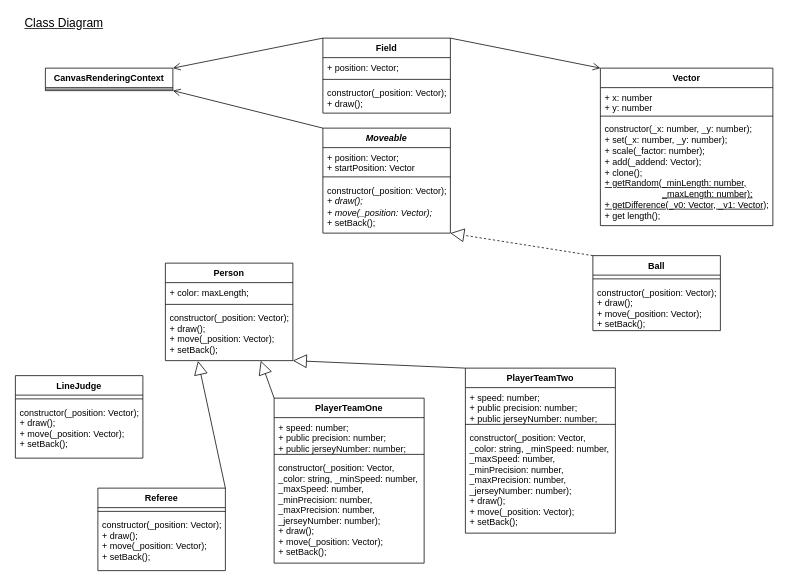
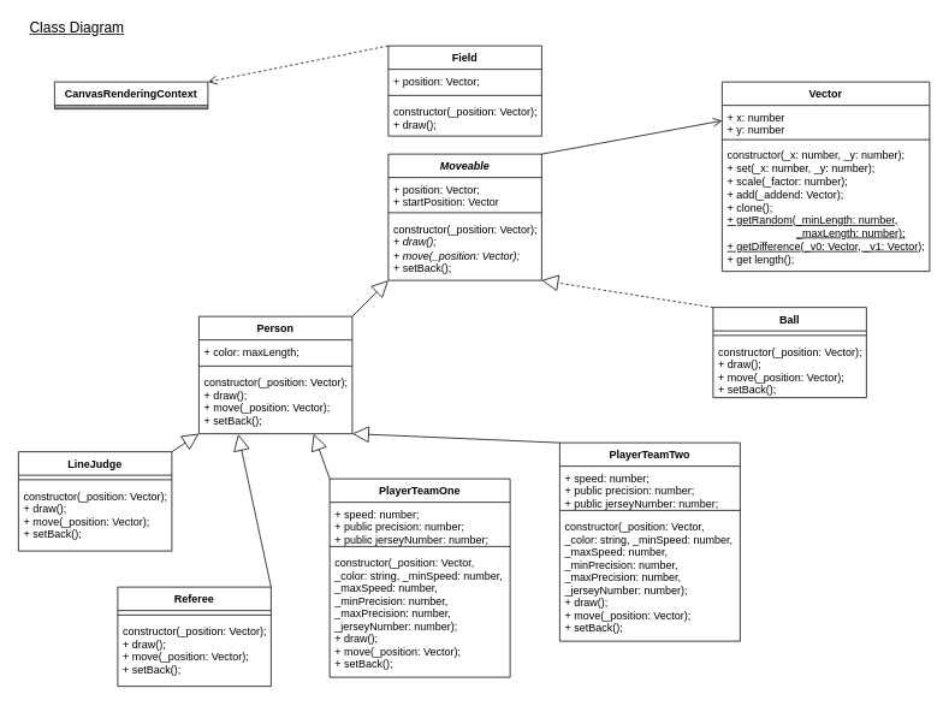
  <mxCell id="0" />
  <mxCell id="1" parent="0" />
  <mxCell id="2" value="Vector" style="swimlane;fontStyle=1;align=center;verticalAlign=top;childLayout=stackLayout;horizontal=1;startSize=26;horizontalStack=0;resizeParent=1;resizeLast=0;collapsible=1;marginBottom=0;rounded=0;shadow=0;strokeWidth=1;" parent="1" vertex="1"><mxGeometry x="800" y="90" width="230" height="210" as="geometry"><mxRectangle x="220" y="120" width="160" height="26" as="alternateBounds" /></mxGeometry></mxCell>
  <mxCell id="3" value="+ x: number&#10;+ y: number" style="text;align=left;verticalAlign=top;spacingLeft=4;spacingRight=4;overflow=hidden;rotatable=0;points=[[0,0.5],[1,0.5]];portConstraint=eastwest;" parent="2" vertex="1"><mxGeometry y="26" width="230" height="34" as="geometry" /></mxCell>
  <mxCell id="4" value="" style="line;html=1;strokeWidth=1;align=left;verticalAlign=middle;spacingTop=-1;spacingLeft=3;spacingRight=3;rotatable=0;labelPosition=right;points=[];portConstraint=eastwest;" parent="2" vertex="1"><mxGeometry y="60" width="230" height="8" as="geometry" /></mxCell>
  <mxCell id="5" value="constructor(_x: number, _y: number);&lt;br&gt;+ set(_x: number, _y: number);&lt;br&gt;+ scale(_factor: number);&lt;br&gt;+ add(_addend: Vector);&lt;br&gt;+ clone();&lt;br&gt;&lt;u&gt;+ getRandom(_minLength: number,&lt;/u&gt;&lt;br&gt;&amp;nbsp; &amp;nbsp; &amp;nbsp; &amp;nbsp; &amp;nbsp; &amp;nbsp; &amp;nbsp; &amp;nbsp; &amp;nbsp; &amp;nbsp; &amp;nbsp; &amp;nbsp;&lt;u&gt;_maxLength: number);&lt;/u&gt;&lt;br&gt;&lt;u&gt;+ getDifference(_v0: Vector, _v1: Vector);&lt;/u&gt;&lt;br&gt;+ get length();" style="text;align=left;verticalAlign=top;spacingLeft=4;spacingRight=4;overflow=hidden;rotatable=0;points=[[0,0.5],[1,0.5]];portConstraint=eastwest;html=1;" parent="2" vertex="1"><mxGeometry y="68" width="230" height="142" as="geometry" /></mxCell>
  <mxCell id="6" value="CanvasRenderingContext" style="swimlane;fontStyle=1;align=center;verticalAlign=top;childLayout=stackLayout;horizontal=1;startSize=26;horizontalStack=0;resizeParent=1;resizeLast=0;collapsible=1;marginBottom=0;rounded=0;shadow=0;strokeWidth=1;" parent="1" vertex="1"><mxGeometry x="60" y="90" width="170" height="30" as="geometry"><mxRectangle x="220" y="120" width="160" height="26" as="alternateBounds" /></mxGeometry></mxCell>
  <mxCell id="7" value="" style="line;html=1;strokeWidth=1;align=left;verticalAlign=middle;spacingTop=-1;spacingLeft=3;spacingRight=3;rotatable=0;labelPosition=right;points=[];portConstraint=eastwest;" parent="6" vertex="1"><mxGeometry y="26" width="170" height="4" as="geometry" /></mxCell>
  <mxCell id="8" value="Person" style="swimlane;fontStyle=1;align=center;verticalAlign=top;childLayout=stackLayout;horizontal=1;startSize=26;horizontalStack=0;resizeParent=1;resizeLast=0;collapsible=1;marginBottom=0;rounded=0;shadow=0;strokeWidth=1;" parent="1" vertex="1"><mxGeometry x="220" y="350" width="170" height="130" as="geometry"><mxRectangle x="220" y="120" width="160" height="26" as="alternateBounds" /></mxGeometry></mxCell>
  <mxCell id="9" value="+ color: maxLength;" style="text;align=left;verticalAlign=top;spacingLeft=4;spacingRight=4;overflow=hidden;rotatable=0;points=[[0,0.5],[1,0.5]];portConstraint=eastwest;" parent="8" vertex="1"><mxGeometry y="26" width="170" height="24" as="geometry" /></mxCell>
  <mxCell id="10" value="" style="line;html=1;strokeWidth=1;align=left;verticalAlign=middle;spacingTop=-1;spacingLeft=3;spacingRight=3;rotatable=0;labelPosition=right;points=[];portConstraint=eastwest;" parent="8" vertex="1"><mxGeometry y="50" width="170" height="10" as="geometry" /></mxCell>
  <mxCell id="11" value="constructor(_position: Vector);&#10;+ draw();&#10;+ move(_position: Vector);&#10;+ setBack();" style="text;align=left;verticalAlign=top;spacingLeft=4;spacingRight=4;overflow=hidden;rotatable=0;points=[[0,0.5],[1,0.5]];portConstraint=eastwest;" parent="8" vertex="1"><mxGeometry y="60" width="170" height="70" as="geometry" /></mxCell>
  <mxCell id="12" value="Ball" style="swimlane;fontStyle=1;align=center;verticalAlign=top;childLayout=stackLayout;horizontal=1;startSize=26;horizontalStack=0;resizeParent=1;resizeLast=0;collapsible=1;marginBottom=0;rounded=0;shadow=0;strokeWidth=1;" parent="1" vertex="1"><mxGeometry x="790" y="340" width="170" height="100" as="geometry"><mxRectangle x="220" y="120" width="160" height="26" as="alternateBounds" /></mxGeometry></mxCell>
  <mxCell id="13" value="" style="line;html=1;strokeWidth=1;align=left;verticalAlign=middle;spacingTop=-1;spacingLeft=3;spacingRight=3;rotatable=0;labelPosition=right;points=[];portConstraint=eastwest;" parent="12" vertex="1"><mxGeometry y="26" width="170" height="10" as="geometry" /></mxCell>
  <mxCell id="14" value="constructor(_position: Vector);&#10;+ draw();&#10;+ move(_position: Vector);&#10;+ setBack();" style="text;align=left;verticalAlign=top;spacingLeft=4;spacingRight=4;overflow=hidden;rotatable=0;points=[[0,0.5],[1,0.5]];portConstraint=eastwest;" parent="12" vertex="1"><mxGeometry y="36" width="170" height="64" as="geometry" /></mxCell>
  <mxCell id="15" value="&lt;font style=&quot;font-size: 16px&quot;&gt;&lt;u&gt;Class Diagram&lt;/u&gt;&lt;/font&gt;" style="text;html=1;strokeColor=none;fillColor=none;align=center;verticalAlign=middle;whiteSpace=wrap;rounded=0;" parent="1" vertex="1"><mxGeometry x="30" y="20" width="110" height="20" as="geometry" /></mxCell>
  <mxCell id="16" value="Moveable" style="swimlane;fontStyle=3;align=center;verticalAlign=top;childLayout=stackLayout;horizontal=1;startSize=26;horizontalStack=0;resizeParent=1;resizeLast=0;collapsible=1;marginBottom=0;rounded=0;shadow=0;strokeWidth=1;" parent="1" vertex="1"><mxGeometry x="430" y="170" width="170" height="140" as="geometry"><mxRectangle x="220" y="120" width="160" height="26" as="alternateBounds" /></mxGeometry></mxCell>
  <mxCell id="17" value="+ position: Vector;&#10;+ startPosition: Vector" style="text;align=left;verticalAlign=top;spacingLeft=4;spacingRight=4;overflow=hidden;rotatable=0;points=[[0,0.5],[1,0.5]];portConstraint=eastwest;" parent="16" vertex="1"><mxGeometry y="26" width="170" height="34" as="geometry" /></mxCell>
  <mxCell id="18" value="" style="line;html=1;strokeWidth=1;align=left;verticalAlign=middle;spacingTop=-1;spacingLeft=3;spacingRight=3;rotatable=0;labelPosition=right;points=[];portConstraint=eastwest;" parent="16" vertex="1"><mxGeometry y="60" width="170" height="10" as="geometry" /></mxCell>
  <mxCell id="19" value="constructor(_position: Vector);&lt;br&gt;&lt;i&gt;+ draw();&lt;/i&gt;&lt;br&gt;&lt;i&gt;+ move(_position: Vector);&lt;/i&gt;&lt;br&gt;+ setBack();" style="text;align=left;verticalAlign=top;spacingLeft=4;spacingRight=4;overflow=hidden;rotatable=0;points=[[0,0.5],[1,0.5]];portConstraint=eastwest;html=1;" parent="16" vertex="1"><mxGeometry y="70" width="170" height="70" as="geometry" /></mxCell>
+ <mxCell id="20" value="" style="endArrow=open;startArrow=none;endFill=0;startFill=0;endSize=8;html=1;verticalAlign=bottom;labelBackgroundColor=none;strokeWidth=1;exitX=1;exitY=0;exitDx=0;exitDy=0;entryX=0;entryY=0.5;entryDx=0;entryDy=0;" parent="1" source="16" target="3" edge="1"><mxGeometry width="160" relative="1" as="geometry"><mxPoint x="570" y="390" as="sourcePoint" /><mxPoint x="780" y="160" as="targetPoint" /></mxGeometry></mxCell>
  <mxCell id="21" value="" style="endArrow=block;endSize=16;endFill=0;html=1;exitX=0;exitY=0;exitDx=0;exitDy=0;entryX=1;entryY=1;entryDx=0;entryDy=0;dashed=1;" parent="1" source="12" target="16" edge="1"><mxGeometry width="160" relative="1" as="geometry"><mxPoint x="130" y="540" as="sourcePoint" /><mxPoint x="610" y="230" as="targetPoint" /></mxGeometry></mxCell>
- <mxCell id="23" value="" style="endArrow=open;startArrow=none;endFill=0;startFill=0;endSize=8;html=1;verticalAlign=bottom;labelBackgroundColor=none;strokeWidth=1;exitX=0;exitY=0;exitDx=0;exitDy=0;entryX=1;entryY=1;entryDx=0;entryDy=0;" parent="1" source="16" target="6" edge="1"><mxGeometry width="160" relative="1" as="geometry"><mxPoint x="590" y="410" as="sourcePoint" /><mxPoint x="750" y="410" as="targetPoint" /></mxGeometry></mxCell>
+ <mxCell id="22" value="" style="endArrow=block;endSize=16;endFill=0;html=1;exitX=1;exitY=0;exitDx=0;exitDy=0;entryX=0;entryY=1;entryDx=0;entryDy=0;" parent="1" source="8" target="16" edge="1"><mxGeometry width="160" relative="1" as="geometry"><mxPoint x="140" y="550" as="sourcePoint" /><mxPoint x="420" y="240" as="targetPoint" /></mxGeometry></mxCell>
  <mxCell id="24" value="Field" style="swimlane;fontStyle=1;align=center;verticalAlign=top;childLayout=stackLayout;horizontal=1;startSize=26;horizontalStack=0;resizeParent=1;resizeLast=0;collapsible=1;marginBottom=0;rounded=0;shadow=0;strokeWidth=1;" vertex="1" parent="1"><mxGeometry x="430" y="50" width="170" height="100" as="geometry"><mxRectangle x="220" y="120" width="160" height="26" as="alternateBounds" /></mxGeometry></mxCell>
  <mxCell id="25" value="+ position: Vector;" style="text;align=left;verticalAlign=top;spacingLeft=4;spacingRight=4;overflow=hidden;rotatable=0;points=[[0,0.5],[1,0.5]];portConstraint=eastwest;" vertex="1" parent="24"><mxGeometry y="26" width="170" height="24" as="geometry" /></mxCell>
  <mxCell id="26" value="" style="line;html=1;strokeWidth=1;align=left;verticalAlign=middle;spacingTop=-1;spacingLeft=3;spacingRight=3;rotatable=0;labelPosition=right;points=[];portConstraint=eastwest;" vertex="1" parent="24"><mxGeometry y="50" width="170" height="10" as="geometry" /></mxCell>
  <mxCell id="27" value="constructor(_position: Vector);&#10;+ draw();" style="text;align=left;verticalAlign=top;spacingLeft=4;spacingRight=4;overflow=hidden;rotatable=0;points=[[0,0.5],[1,0.5]];portConstraint=eastwest;" vertex="1" parent="24"><mxGeometry y="60" width="170" height="40" as="geometry" /></mxCell>
- <mxCell id="28" value="" style="endArrow=open;startArrow=none;endFill=0;startFill=0;endSize=8;html=1;verticalAlign=bottom;labelBackgroundColor=none;strokeWidth=1;exitX=0;exitY=0;exitDx=0;exitDy=0;entryX=1;entryY=0;entryDx=0;entryDy=0;" edge="1" parent="1" source="24" target="6"><mxGeometry width="160" relative="1" as="geometry"><mxPoint x="440" y="180" as="sourcePoint" /><mxPoint x="240" y="130" as="targetPoint" /></mxGeometry></mxCell>
- <mxCell id="29" value="" style="endArrow=open;startArrow=none;endFill=0;startFill=0;endSize=8;html=1;verticalAlign=bottom;labelBackgroundColor=none;strokeWidth=1;exitX=1;exitY=0;exitDx=0;exitDy=0;entryX=0;entryY=0;entryDx=0;entryDy=0;" edge="1" parent="1" source="24" target="2"><mxGeometry width="160" relative="1" as="geometry"><mxPoint x="450" y="190" as="sourcePoint" /><mxPoint x="771.103" y="70" as="targetPoint" /></mxGeometry></mxCell>
+ <mxCell id="28" value="" style="endArrow=open;startArrow=none;endFill=0;startFill=0;endSize=8;html=1;verticalAlign=bottom;labelBackgroundColor=none;strokeWidth=1;exitX=0;exitY=0;exitDx=0;exitDy=0;entryX=1;entryY=0;entryDx=0;entryDy=0;dashed=1;" edge="1" parent="1" source="24" target="6"><mxGeometry width="160" relative="1" as="geometry"><mxPoint x="440" y="180" as="sourcePoint" /><mxPoint x="240" y="130" as="targetPoint" /></mxGeometry></mxCell>
  <mxCell id="30" value="Referee" style="swimlane;fontStyle=1;align=center;verticalAlign=top;childLayout=stackLayout;horizontal=1;startSize=26;horizontalStack=0;resizeParent=1;resizeLast=0;collapsible=1;marginBottom=0;rounded=0;shadow=0;strokeWidth=1;" vertex="1" parent="1"><mxGeometry x="130" y="650" width="170" height="110" as="geometry"><mxRectangle x="220" y="120" width="160" height="26" as="alternateBounds" /></mxGeometry></mxCell>
  <mxCell id="31" value="" style="line;html=1;strokeWidth=1;align=left;verticalAlign=middle;spacingTop=-1;spacingLeft=3;spacingRight=3;rotatable=0;labelPosition=right;points=[];portConstraint=eastwest;" vertex="1" parent="30"><mxGeometry y="26" width="170" height="10" as="geometry" /></mxCell>
  <mxCell id="32" value="constructor(_position: Vector);&#10;+ draw();&#10;+ move(_position: Vector);&#10;+ setBack();" style="text;align=left;verticalAlign=top;spacingLeft=4;spacingRight=4;overflow=hidden;rotatable=0;points=[[0,0.5],[1,0.5]];portConstraint=eastwest;" vertex="1" parent="30"><mxGeometry y="36" width="170" height="70" as="geometry" /></mxCell>
  <mxCell id="33" value="LineJudge" style="swimlane;fontStyle=1;align=center;verticalAlign=top;childLayout=stackLayout;horizontal=1;startSize=26;horizontalStack=0;resizeParent=1;resizeLast=0;collapsible=1;marginBottom=0;rounded=0;shadow=0;strokeWidth=1;" vertex="1" parent="1"><mxGeometry x="20" y="500" width="170" height="110" as="geometry"><mxRectangle x="220" y="120" width="160" height="26" as="alternateBounds" /></mxGeometry></mxCell>
  <mxCell id="34" value="" style="line;html=1;strokeWidth=1;align=left;verticalAlign=middle;spacingTop=-1;spacingLeft=3;spacingRight=3;rotatable=0;labelPosition=right;points=[];portConstraint=eastwest;" vertex="1" parent="33"><mxGeometry y="26" width="170" height="10" as="geometry" /></mxCell>
  <mxCell id="35" value="constructor(_position: Vector);&#10;+ draw();&#10;+ move(_position: Vector);&#10;+ setBack();" style="text;align=left;verticalAlign=top;spacingLeft=4;spacingRight=4;overflow=hidden;rotatable=0;points=[[0,0.5],[1,0.5]];portConstraint=eastwest;" vertex="1" parent="33"><mxGeometry y="36" width="170" height="70" as="geometry" /></mxCell>
  <mxCell id="36" value="PlayerTeamOne" style="swimlane;fontStyle=1;align=center;verticalAlign=top;childLayout=stackLayout;horizontal=1;startSize=26;horizontalStack=0;resizeParent=1;resizeLast=0;collapsible=1;marginBottom=0;rounded=0;shadow=0;strokeWidth=1;" vertex="1" parent="1"><mxGeometry x="365" y="530" width="200" height="220" as="geometry"><mxRectangle x="220" y="120" width="160" height="26" as="alternateBounds" /></mxGeometry></mxCell>
  <mxCell id="37" value="+ speed: number;&#10;+ public precision: number;&#10;+ public jerseyNumber: number;" style="text;align=left;verticalAlign=top;spacingLeft=4;spacingRight=4;overflow=hidden;rotatable=0;points=[[0,0.5],[1,0.5]];portConstraint=eastwest;" vertex="1" parent="36"><mxGeometry y="26" width="200" height="44" as="geometry" /></mxCell>
  <mxCell id="38" value="" style="line;html=1;strokeWidth=1;align=left;verticalAlign=middle;spacingTop=-1;spacingLeft=3;spacingRight=3;rotatable=0;labelPosition=right;points=[];portConstraint=eastwest;" vertex="1" parent="36"><mxGeometry y="70" width="200" height="10" as="geometry" /></mxCell>
  <mxCell id="39" value="constructor(_position: Vector, &#10;_color: string, _minSpeed: number, &#10;_maxSpeed: number, &#10;_minPrecision: number, &#10;_maxPrecision: number, &#10;_jerseyNumber: number);&#10;+ draw();&#10;+ move(_position: Vector);&#10;+ setBack();" style="text;align=left;verticalAlign=top;spacingLeft=4;spacingRight=4;overflow=hidden;rotatable=0;points=[[0,0.5],[1,0.5]];portConstraint=eastwest;" vertex="1" parent="36"><mxGeometry y="80" width="200" height="130" as="geometry" /></mxCell>
  <mxCell id="40" value="PlayerTeamTwo" style="swimlane;fontStyle=1;align=center;verticalAlign=top;childLayout=stackLayout;horizontal=1;startSize=26;horizontalStack=0;resizeParent=1;resizeLast=0;collapsible=1;marginBottom=0;rounded=0;shadow=0;strokeWidth=1;" vertex="1" parent="1"><mxGeometry x="620" y="490" width="200" height="220" as="geometry"><mxRectangle x="220" y="120" width="160" height="26" as="alternateBounds" /></mxGeometry></mxCell>
  <mxCell id="41" value="+ speed: number;&#10;+ public precision: number;&#10;+ public jerseyNumber: number;" style="text;align=left;verticalAlign=top;spacingLeft=4;spacingRight=4;overflow=hidden;rotatable=0;points=[[0,0.5],[1,0.5]];portConstraint=eastwest;" vertex="1" parent="40"><mxGeometry y="26" width="200" height="44" as="geometry" /></mxCell>
  <mxCell id="42" value="" style="line;html=1;strokeWidth=1;align=left;verticalAlign=middle;spacingTop=-1;spacingLeft=3;spacingRight=3;rotatable=0;labelPosition=right;points=[];portConstraint=eastwest;" vertex="1" parent="40"><mxGeometry y="70" width="200" height="10" as="geometry" /></mxCell>
  <mxCell id="43" value="constructor(_position: Vector, &#10;_color: string, _minSpeed: number, &#10;_maxSpeed: number, &#10;_minPrecision: number, &#10;_maxPrecision: number, &#10;_jerseyNumber: number);&#10;+ draw();&#10;+ move(_position: Vector);&#10;+ setBack();" style="text;align=left;verticalAlign=top;spacingLeft=4;spacingRight=4;overflow=hidden;rotatable=0;points=[[0,0.5],[1,0.5]];portConstraint=eastwest;" vertex="1" parent="40"><mxGeometry y="80" width="200" height="130" as="geometry" /></mxCell>
  <mxCell id="44" value="" style="endArrow=block;endSize=16;endFill=0;html=1;exitX=0;exitY=0;exitDx=0;exitDy=0;entryX=1;entryY=1;entryDx=0;entryDy=0;" edge="1" parent="1" source="40" target="8"><mxGeometry width="160" relative="1" as="geometry"><mxPoint x="800" y="350" as="sourcePoint" /><mxPoint x="390" y="480" as="targetPoint" /></mxGeometry></mxCell>
+ <mxCell id="45" value="" style="endArrow=block;endSize=16;endFill=0;html=1;exitX=1;exitY=0;exitDx=0;exitDy=0;entryX=0;entryY=1;entryDx=0;entryDy=0;" edge="1" parent="1" source="33" target="8"><mxGeometry width="160" relative="1" as="geometry"><mxPoint x="390" y="550" as="sourcePoint" /><mxPoint x="200" y="500" as="targetPoint" /></mxGeometry></mxCell>
  <mxCell id="46" value="" style="endArrow=block;endSize=16;endFill=0;html=1;exitX=1;exitY=0;exitDx=0;exitDy=0;entryX=0.256;entryY=1.007;entryDx=0;entryDy=0;entryPerimeter=0;" edge="1" parent="1" source="30" target="11"><mxGeometry width="160" relative="1" as="geometry"><mxPoint x="530" y="570" as="sourcePoint" /><mxPoint x="250" y="490" as="targetPoint" /></mxGeometry></mxCell>
  <mxCell id="47" value="" style="endArrow=block;endSize=16;endFill=0;html=1;exitX=0;exitY=0;exitDx=0;exitDy=0;entryX=0.748;entryY=1.003;entryDx=0;entryDy=0;entryPerimeter=0;" edge="1" parent="1" source="36" target="11"><mxGeometry width="160" relative="1" as="geometry"><mxPoint x="540" y="580" as="sourcePoint" /><mxPoint x="350" y="550" as="targetPoint" /></mxGeometry></mxCell>
